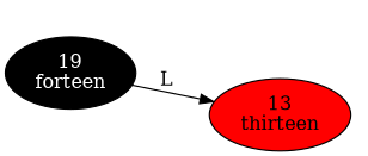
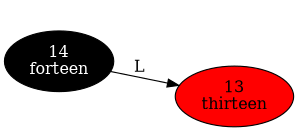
  digraph {
    rankdir=LR
    node [style=filled]
-   n1 [fillcolor=black fontcolor=white label="19\nforteen"]
+   n1 [fillcolor=black fontcolor=white label="14\nforteen"]
    node_14_R [style=invis]
    n3 [fillcolor=red fontcolor=black label="13\nthirteen"]
    n1 -> node_14_R [style=invis]
    n1 -> n3 [label=L taildir=sw]
  }
